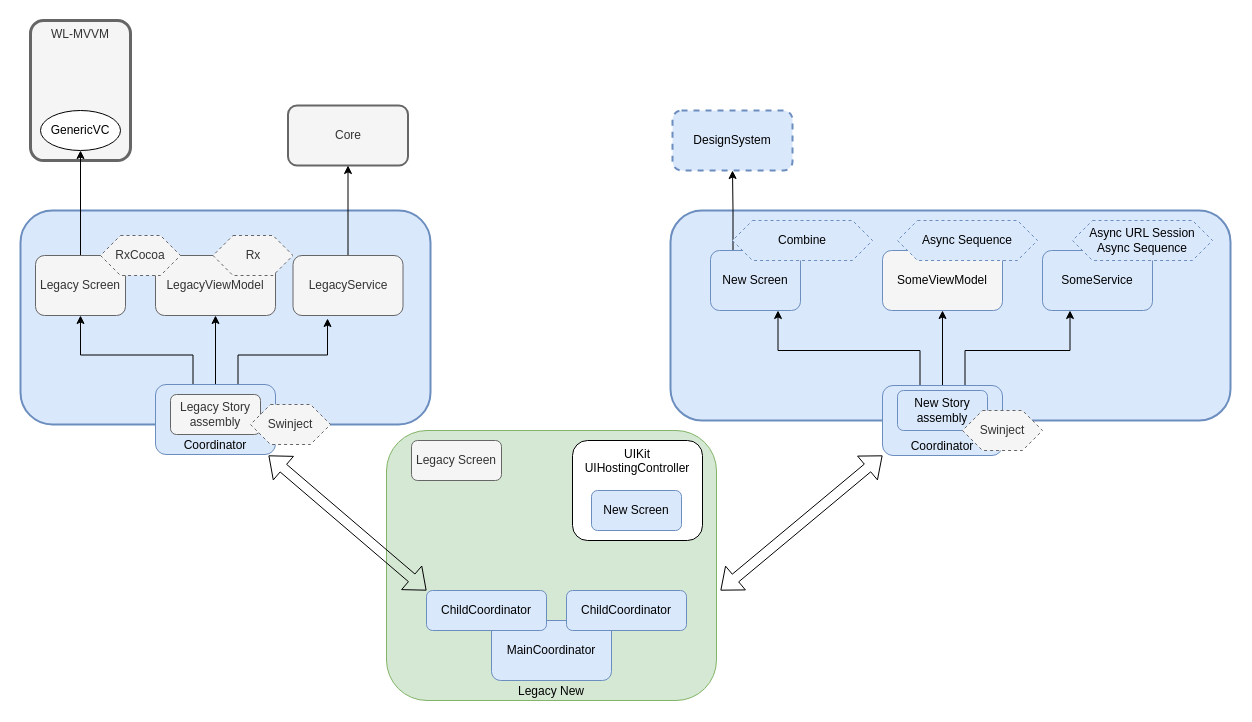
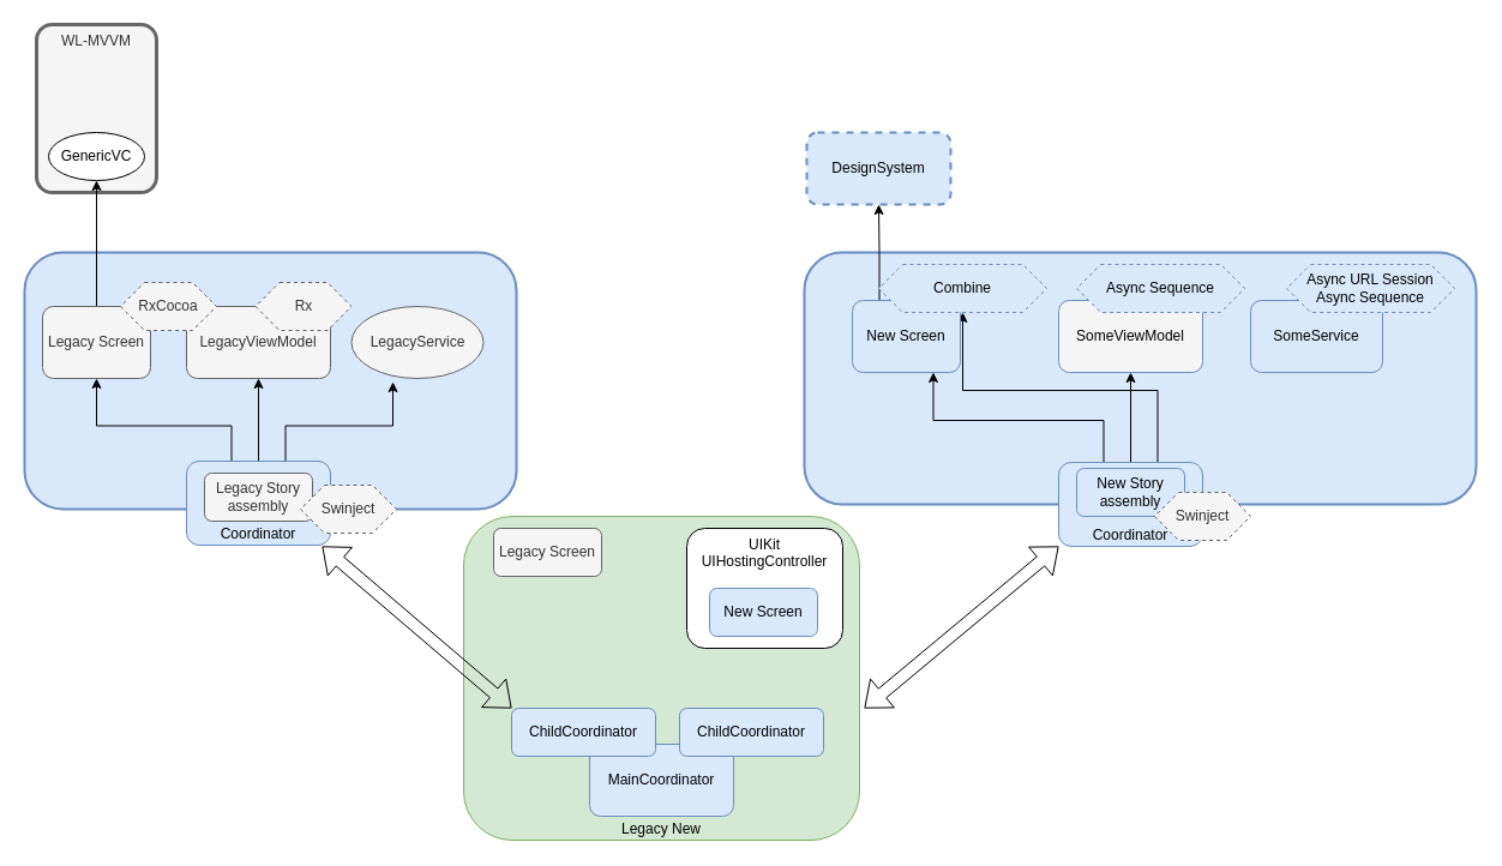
  <mxCell id="0" />
  <mxCell id="1" parent="0" />
  <mxCell id="2" value="" style="rounded=1;whiteSpace=wrap;html=1;strokeWidth=2;fillColor=#dae8fc;strokeColor=#6c8ebf;" vertex="1" parent="1"><mxGeometry x="20" y="210" width="410" height="214" as="geometry" /></mxCell>
  <mxCell id="3" value="" style="rounded=1;whiteSpace=wrap;html=1;strokeWidth=2;fillColor=#dae8fc;strokeColor=#6c8ebf;" vertex="1" parent="1"><mxGeometry x="670" y="210" width="560" height="210" as="geometry" /></mxCell>
- <mxCell id="4" value="Core" style="rounded=1;whiteSpace=wrap;html=1;fillColor=#f5f5f5;fontColor=#333333;strokeColor=#666666;strokeWidth=2;" parent="1" vertex="1"><mxGeometry x="287.5" y="105" width="120" height="60" as="geometry" /></mxCell>
  <mxCell id="5" value="Legacy New" style="rounded=1;whiteSpace=wrap;html=1;verticalAlign=bottom;fillColor=#d5e8d4;strokeColor=#82b366;" parent="1" vertex="1"><mxGeometry x="386" y="430" width="330" height="270" as="geometry" /></mxCell>
  <mxCell id="6" value="DesignSystem" style="rounded=1;whiteSpace=wrap;html=1;fillColor=#dae8fc;strokeColor=#6c8ebf;strokeWidth=2;dashed=1;" parent="1" vertex="1"><mxGeometry x="672" y="110" width="120" height="60" as="geometry" /></mxCell>
  <mxCell id="7" value="Legacy Screen" style="rounded=1;whiteSpace=wrap;html=1;fillColor=#f5f5f5;fontColor=#333333;strokeColor=#666666;" parent="1" vertex="1"><mxGeometry x="411" y="440" width="90" height="40" as="geometry" /></mxCell>
  <mxCell id="8" value="SomeService" style="rounded=1;whiteSpace=wrap;html=1;fillColor=#dae8fc;strokeColor=#6c8ebf;" parent="1" vertex="1"><mxGeometry x="1042" y="250" width="110" height="60" as="geometry" /></mxCell>
  <mxCell id="9" value="SomeViewModel" style="rounded=1;whiteSpace=wrap;html=1;fillColor=#f5f5f5;strokeColor=#6c8ebf;" parent="1" vertex="1"><mxGeometry x="882" y="250" width="120" height="60" as="geometry" /></mxCell>
  <mxCell id="10" style="edgeStyle=orthogonalEdgeStyle;rounded=0;orthogonalLoop=1;jettySize=auto;html=1;exitX=0.25;exitY=0;exitDx=0;exitDy=0;entryX=0.75;entryY=1;entryDx=0;entryDy=0;" parent="1" source="34" target="15" edge="1"><mxGeometry relative="1" as="geometry" /></mxCell>
  <mxCell id="11" style="edgeStyle=orthogonalEdgeStyle;rounded=0;orthogonalLoop=1;jettySize=auto;html=1;exitX=0.5;exitY=0;exitDx=0;exitDy=0;entryX=0.5;entryY=1;entryDx=0;entryDy=0;" parent="1" source="34" target="9" edge="1"><mxGeometry relative="1" as="geometry" /></mxCell>
- <mxCell id="12" style="edgeStyle=orthogonalEdgeStyle;rounded=0;orthogonalLoop=1;jettySize=auto;html=1;exitX=0.75;exitY=0;exitDx=0;exitDy=0;entryX=0.25;entryY=1;entryDx=0;entryDy=0;" parent="1" source="34" target="8" edge="1"><mxGeometry relative="1" as="geometry" /></mxCell>
+ <mxCell id="12" style="edgeStyle=orthogonalEdgeStyle;rounded=0;orthogonalLoop=1;jettySize=auto;html=1;exitX=0.75;exitY=0;exitDx=0;exitDy=0;" parent="1" source="34" target="19" edge="1"><mxGeometry relative="1" as="geometry" /></mxCell>
  <mxCell id="13" value="UIKit&lt;br&gt;UIHostingController" style="rounded=1;whiteSpace=wrap;html=1;verticalAlign=top;" parent="1" vertex="1"><mxGeometry x="572" y="440" width="130" height="100" as="geometry" /></mxCell>
  <mxCell id="14" style="edgeStyle=orthogonalEdgeStyle;rounded=0;orthogonalLoop=1;jettySize=auto;html=1;exitX=0.25;exitY=0;exitDx=0;exitDy=0;entryX=0.5;entryY=1;entryDx=0;entryDy=0;" parent="1" source="15" target="6" edge="1"><mxGeometry relative="1" as="geometry" /></mxCell>
  <mxCell id="15" value="New Screen" style="rounded=1;whiteSpace=wrap;html=1;fillColor=#dae8fc;strokeColor=#6c8ebf;" parent="1" vertex="1"><mxGeometry x="710" y="250" width="90" height="60" as="geometry" /></mxCell>
  <mxCell id="16" value="New Screen" style="rounded=1;whiteSpace=wrap;html=1;fillColor=#dae8fc;strokeColor=#6c8ebf;" parent="1" vertex="1"><mxGeometry x="591" y="490" width="90" height="40" as="geometry" /></mxCell>
  <mxCell id="17" value="Async URL Session&lt;br&gt;Async Sequence" style="shape=hexagon;perimeter=hexagonPerimeter2;whiteSpace=wrap;html=1;fixedSize=1;dashed=1;fillColor=#dae8fc;strokeColor=#6c8ebf;" parent="1" vertex="1"><mxGeometry x="1072" y="220" width="140" height="40" as="geometry" /></mxCell>
  <mxCell id="18" value="Async Sequence" style="shape=hexagon;perimeter=hexagonPerimeter2;whiteSpace=wrap;html=1;fixedSize=1;dashed=1;fillColor=#dae8fc;strokeColor=#6c8ebf;" parent="1" vertex="1"><mxGeometry x="897" y="220" width="140" height="40" as="geometry" /></mxCell>
  <mxCell id="19" value="Combine" style="shape=hexagon;perimeter=hexagonPerimeter2;whiteSpace=wrap;html=1;fixedSize=1;dashed=1;fillColor=#dae8fc;strokeColor=#6c8ebf;" parent="1" vertex="1"><mxGeometry x="732" y="220" width="140" height="40" as="geometry" /></mxCell>
  <mxCell id="20" style="edgeStyle=orthogonalEdgeStyle;rounded=0;orthogonalLoop=1;jettySize=auto;html=1;exitX=0.25;exitY=0;exitDx=0;exitDy=0;entryX=0.5;entryY=1;entryDx=0;entryDy=0;" parent="1" source="32" target="42" edge="1"><mxGeometry relative="1" as="geometry" /></mxCell>
  <mxCell id="21" style="edgeStyle=orthogonalEdgeStyle;rounded=0;orthogonalLoop=1;jettySize=auto;html=1;exitX=0.5;exitY=0;exitDx=0;exitDy=0;entryX=0.5;entryY=1;entryDx=0;entryDy=0;" parent="1" source="32" target="23" edge="1"><mxGeometry relative="1" as="geometry" /></mxCell>
  <mxCell id="22" style="edgeStyle=orthogonalEdgeStyle;rounded=0;orthogonalLoop=1;jettySize=auto;html=1;exitX=0.75;exitY=0;exitDx=0;exitDy=0;entryX=0.314;entryY=1.05;entryDx=0;entryDy=0;entryPerimeter=0;" parent="1" source="32" target="25" edge="1"><mxGeometry relative="1" as="geometry" /></mxCell>
  <mxCell id="23" value="LegacyViewModel" style="rounded=1;whiteSpace=wrap;html=1;fillColor=#f5f5f5;fontColor=#333333;strokeColor=#666666;" parent="1" vertex="1"><mxGeometry x="155" y="255" width="120" height="60" as="geometry" /></mxCell>
- <mxCell id="24" style="edgeStyle=orthogonalEdgeStyle;rounded=0;orthogonalLoop=1;jettySize=auto;html=1;exitX=0.5;exitY=0;exitDx=0;exitDy=0;entryX=0.5;entryY=1;entryDx=0;entryDy=0;" parent="1" source="25" target="4" edge="1"><mxGeometry relative="1" as="geometry" /></mxCell>
- <mxCell id="25" value="LegacyService" style="rounded=1;whiteSpace=wrap;html=1;fillColor=#f5f5f5;fontColor=#333333;strokeColor=#666666;" parent="1" vertex="1"><mxGeometry x="292.5" y="255" width="110" height="60" as="geometry" /></mxCell>
+ <mxCell id="25" value="LegacyService" style="ellipse;whiteSpace=wrap;html=1;fillColor=#f5f5f5;fontColor=#333333;strokeColor=#666666;" parent="1" vertex="1"><mxGeometry x="292.5" y="255" width="110" height="60" as="geometry" /></mxCell>
  <mxCell id="26" value="Rx" style="shape=hexagon;perimeter=hexagonPerimeter2;whiteSpace=wrap;html=1;fixedSize=1;dashed=1;fillColor=#f5f5f5;fontColor=#333333;strokeColor=#666666;" parent="1" vertex="1"><mxGeometry x="212.5" y="235" width="80" height="40" as="geometry" /></mxCell>
  <mxCell id="27" value="" style="group;strokeWidth=0;rounded=1;arcSize=0;" vertex="1" connectable="0" parent="1"><mxGeometry x="30" y="20" width="100" height="140" as="geometry" /></mxCell>
  <mxCell id="28" value="WL-MVVM" style="rounded=1;whiteSpace=wrap;html=1;verticalAlign=top;fillColor=#f5f5f5;fontColor=#333333;strokeColor=#666666;arcSize=13;strokeWidth=3;" parent="27" vertex="1"><mxGeometry width="100" height="140" as="geometry" /></mxCell>
  <mxCell id="29" value="GenericVC" style="ellipse;whiteSpace=wrap;html=1;" parent="27" vertex="1"><mxGeometry x="10" y="90" width="80" height="40" as="geometry" /></mxCell>
  <mxCell id="30" value="MainCoordinator" style="rounded=1;whiteSpace=wrap;html=1;fillColor=#dae8fc;strokeColor=#6c8ebf;" vertex="1" parent="1"><mxGeometry x="491" y="620" width="120" height="60" as="geometry" /></mxCell>
  <mxCell id="31" value="Coordinator" style="rounded=1;whiteSpace=wrap;html=1;fillColor=#dae8fc;strokeColor=#6c8ebf;verticalAlign=bottom;" vertex="1" parent="1"><mxGeometry x="155" y="384" width="120" height="70" as="geometry" /></mxCell>
  <mxCell id="32" value="Legacy Story&lt;br&gt;assembly" style="rounded=1;whiteSpace=wrap;html=1;fillColor=#f5f5f5;fontColor=#333333;strokeColor=#666666;" parent="1" vertex="1"><mxGeometry x="170" y="394" width="90" height="40" as="geometry" /></mxCell>
  <mxCell id="33" value="Coordinator" style="rounded=1;whiteSpace=wrap;html=1;fillColor=#dae8fc;strokeColor=#6c8ebf;verticalAlign=bottom;" vertex="1" parent="1"><mxGeometry x="882" y="385" width="120" height="70" as="geometry" /></mxCell>
  <mxCell id="34" value="New Story&lt;br&gt;assembly" style="rounded=1;whiteSpace=wrap;html=1;fillColor=#dae8fc;strokeColor=#6c8ebf;" parent="1" vertex="1"><mxGeometry x="897" y="390" width="90" height="40" as="geometry" /></mxCell>
  <mxCell id="35" value="Swinject" style="shape=hexagon;perimeter=hexagonPerimeter2;whiteSpace=wrap;html=1;fixedSize=1;dashed=1;fillColor=#f5f5f5;fontColor=#333333;strokeColor=#666666;" parent="1" vertex="1"><mxGeometry x="962" y="410" width="80" height="40" as="geometry" /></mxCell>
  <mxCell id="36" value="Swinject" style="shape=hexagon;perimeter=hexagonPerimeter2;whiteSpace=wrap;html=1;fixedSize=1;dashed=1;fillColor=#f5f5f5;fontColor=#333333;strokeColor=#666666;" parent="1" vertex="1"><mxGeometry x="250" y="404" width="80" height="40" as="geometry" /></mxCell>
  <mxCell id="37" value="ChildCoordinator" style="rounded=1;whiteSpace=wrap;html=1;fillColor=#dae8fc;strokeColor=#6c8ebf;" vertex="1" parent="1"><mxGeometry x="426" y="590" width="120" height="40" as="geometry" /></mxCell>
  <mxCell id="38" value="ChildCoordinator" style="rounded=1;whiteSpace=wrap;html=1;fillColor=#dae8fc;strokeColor=#6c8ebf;" vertex="1" parent="1"><mxGeometry x="566" y="590" width="120" height="40" as="geometry" /></mxCell>
  <mxCell id="39" value="" style="shape=flexArrow;endArrow=classic;startArrow=classic;html=1;rounded=0;entryX=0;entryY=1;entryDx=0;entryDy=0;" edge="1" parent="1" target="33"><mxGeometry width="100" height="100" relative="1" as="geometry"><mxPoint x="720" y="590" as="sourcePoint" /><mxPoint x="820" y="490" as="targetPoint" /></mxGeometry></mxCell>
  <mxCell id="40" value="" style="shape=flexArrow;endArrow=classic;startArrow=classic;html=1;rounded=0;entryX=0;entryY=0;entryDx=0;entryDy=0;exitX=0.942;exitY=1.014;exitDx=0;exitDy=0;exitPerimeter=0;" edge="1" parent="1" source="31" target="37"><mxGeometry width="100" height="100" relative="1" as="geometry"><mxPoint x="220" y="590" as="sourcePoint" /><mxPoint x="320" y="490" as="targetPoint" /></mxGeometry></mxCell>
  <mxCell id="41" style="edgeStyle=orthogonalEdgeStyle;rounded=0;orthogonalLoop=1;jettySize=auto;html=1;exitX=0.5;exitY=0;exitDx=0;exitDy=0;entryX=0.5;entryY=1;entryDx=0;entryDy=0;" edge="1" parent="1" source="42" target="29"><mxGeometry relative="1" as="geometry" /></mxCell>
  <mxCell id="42" value="Legacy Screen" style="rounded=1;whiteSpace=wrap;html=1;fillColor=#f5f5f5;fontColor=#333333;strokeColor=#666666;" parent="1" vertex="1"><mxGeometry x="35" y="255" width="90" height="60" as="geometry" /></mxCell>
  <mxCell id="43" value="RxCocoa" style="shape=hexagon;perimeter=hexagonPerimeter2;whiteSpace=wrap;html=1;fixedSize=1;dashed=1;fillColor=#f5f5f5;fontColor=#333333;strokeColor=#666666;" parent="1" vertex="1"><mxGeometry x="100" y="235" width="80" height="40" as="geometry" /></mxCell>
